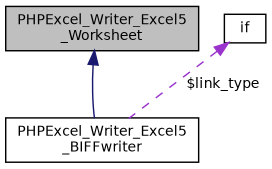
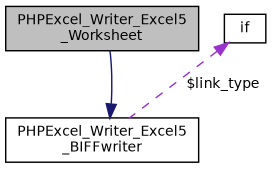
  digraph {
    node [color=black fillcolor=white fontname=Helvetica fontsize=10 shape=record style=filled]
    edge [dir=back fontname=Helvetica fontsize=10 labelfontname=Helvetica labelfontsize=10]
    n1 [fillcolor=grey75 fontcolor=black height=0.2 label="PHPExcel_Writer_Excel5\l_Worksheet" width=0.4]
    n2 [height=0.2 label="PHPExcel_Writer_Excel5\l_BIFFwriter" width=0.4]
    n3 [height=0.2 label=if width=0.4]
-   n1 -> n2 [color=midnightblue style=solid]
+   n2 -> n1 [color=midnightblue style=solid]
    n3 -> n2 [color=darkorchid3 label=" $link_type" style=dashed]
  }
